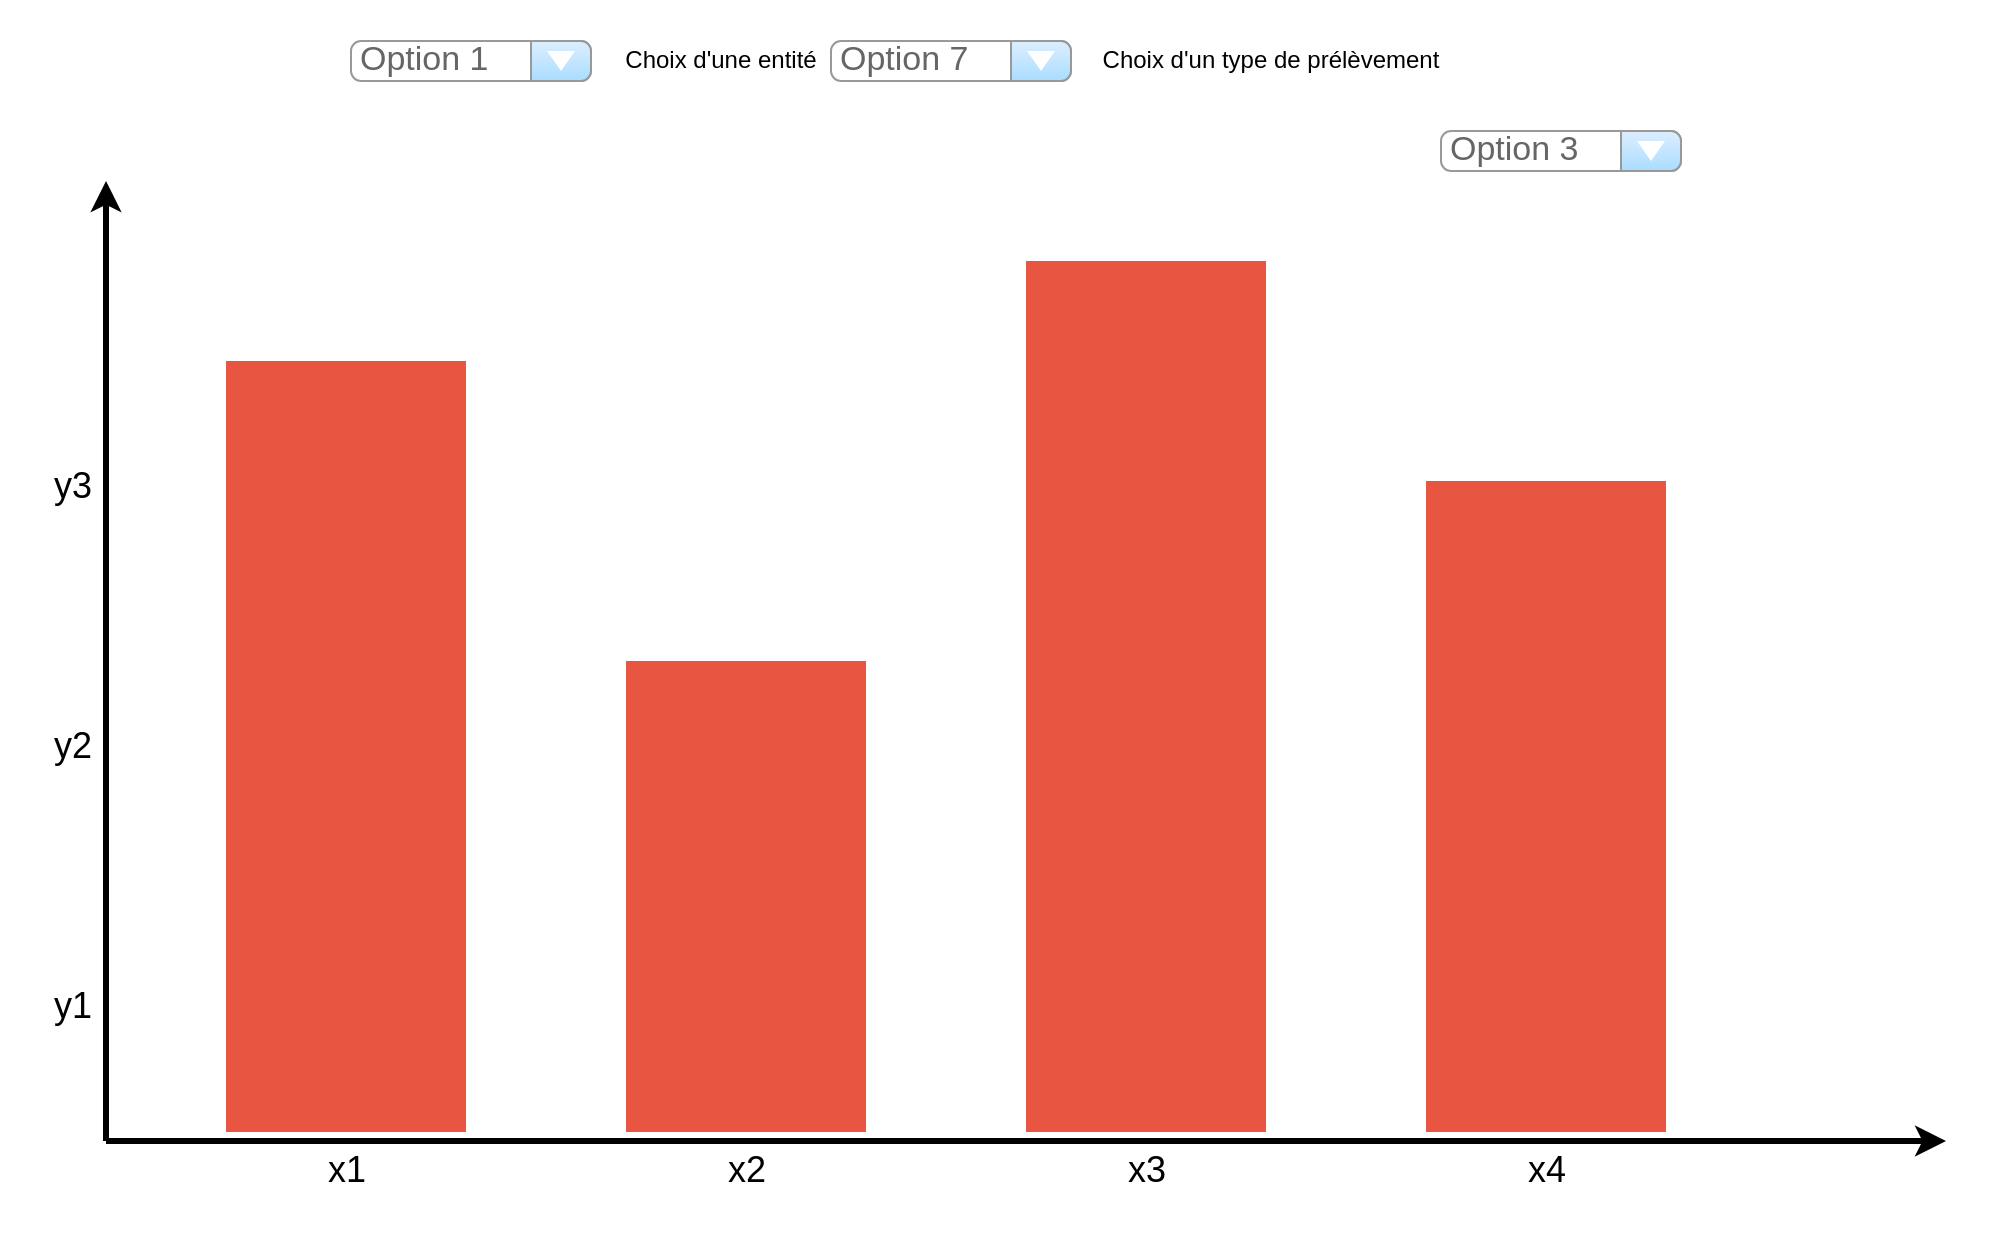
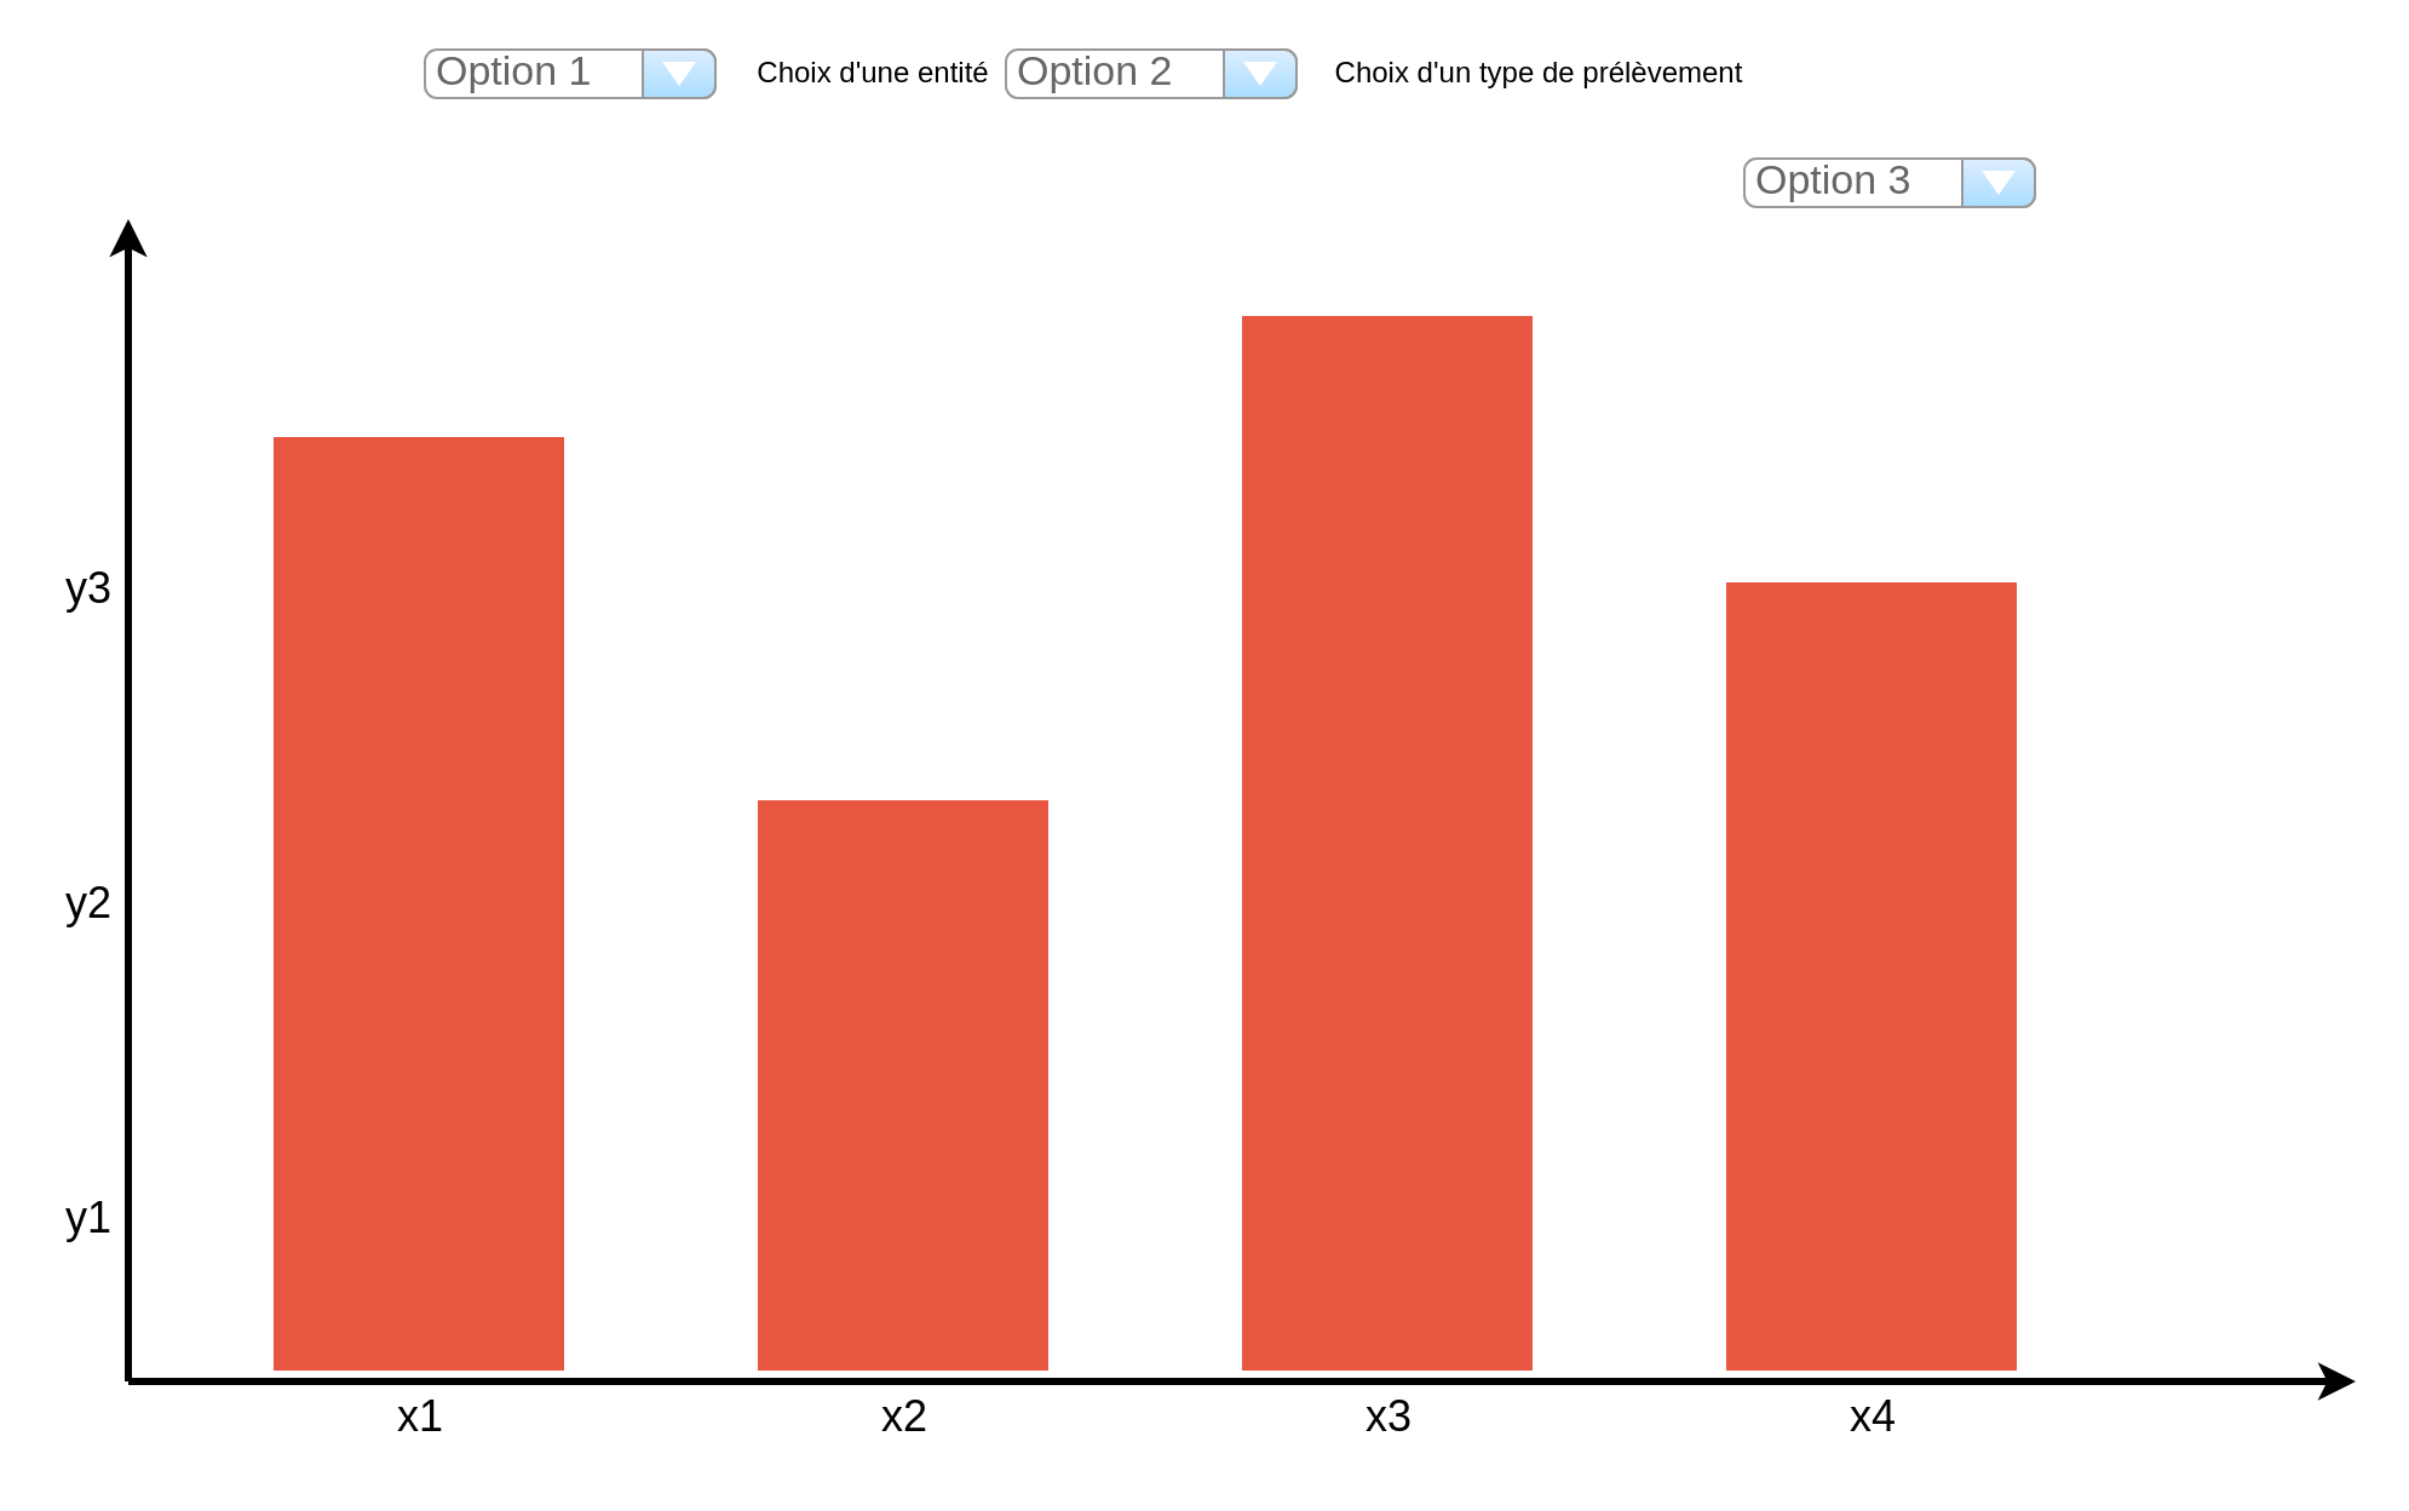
  <mxCell id="0" />
  <mxCell id="1" parent="0" />
  <mxCell id="2" value="" style="edgeStyle=none;html=1;fontColor=#000000;strokeWidth=3;strokeColor=#000000;" parent="1" edge="1"><mxGeometry width="100" height="100" relative="1" as="geometry"><mxPoint x="52.5" y="570" as="sourcePoint" /><mxPoint x="52.5" y="90" as="targetPoint" /></mxGeometry></mxCell>
  <mxCell id="3" value="" style="whiteSpace=wrap;fillColor=#E85642;gradientColor=none;gradientDirection=east;strokeColor=none;html=1;fontColor=#23445d;" parent="1" vertex="1"><mxGeometry x="112.5" y="180" width="120" height="385.5" as="geometry" /></mxCell>
  <mxCell id="4" value="" style="whiteSpace=wrap;fillColor=#E85642;gradientColor=none;gradientDirection=east;strokeColor=none;html=1;fontColor=#23445d;" parent="1" vertex="1"><mxGeometry x="312.5" y="330" width="120" height="235.5" as="geometry" /></mxCell>
  <mxCell id="5" value="" style="whiteSpace=wrap;fillColor=#E85642;gradientColor=none;gradientDirection=east;strokeColor=none;html=1;fontColor=#23445d;" parent="1" vertex="1"><mxGeometry x="512.5" y="130" width="120" height="435.5" as="geometry" /></mxCell>
  <mxCell id="6" value="" style="edgeStyle=none;html=1;fontColor=#000000;strokeWidth=3;strokeColor=#000000;" parent="1" edge="1"><mxGeometry width="100" height="100" relative="1" as="geometry"><mxPoint x="52.5" y="570" as="sourcePoint" /><mxPoint x="972.5" y="570" as="targetPoint" /></mxGeometry></mxCell>
  <mxCell id="7" value="x1" style="text;spacingTop=-5;align=center;verticalAlign=middle;fontStyle=0;html=1;fontSize=18;points=[];strokeColor=none;" parent="1" vertex="1"><mxGeometry x="112.5" y="572" width="120" height="30" as="geometry" /></mxCell>
  <mxCell id="8" value="x2" style="text;spacingTop=-5;align=center;verticalAlign=middle;fontStyle=0;html=1;fontSize=18;points=[];strokeColor=none;" parent="1" vertex="1"><mxGeometry x="312.5" y="572" width="120" height="30" as="geometry" /></mxCell>
  <mxCell id="9" value="x3" style="text;spacingTop=-5;align=center;verticalAlign=middle;fontStyle=0;html=1;fontSize=18;points=[];strokeColor=none;" parent="1" vertex="1"><mxGeometry x="512.5" y="572" width="120" height="30" as="geometry" /></mxCell>
  <mxCell id="10" value="y1" style="text;spacingTop=-5;align=center;verticalAlign=middle;fontStyle=0;html=1;fontSize=18;points=[]" parent="1" vertex="1"><mxGeometry x="20.5" y="440" width="30" height="130.0" as="geometry" /></mxCell>
  <mxCell id="11" value="y2" style="text;spacingTop=-5;align=center;verticalAlign=middle;fontStyle=0;html=1;fontSize=18;points=[]" parent="1" vertex="1"><mxGeometry x="20.5" y="310" width="30" height="130.0" as="geometry" /></mxCell>
  <mxCell id="12" value="y3" style="text;spacingTop=-5;align=center;verticalAlign=middle;fontStyle=0;html=1;fontSize=18;points=[]" parent="1" vertex="1"><mxGeometry x="20.5" y="180" width="30" height="130.0" as="geometry" /></mxCell>
  <mxCell id="13" value="" style="whiteSpace=wrap;fillColor=#E85642;gradientColor=none;gradientDirection=east;strokeColor=none;html=1;fontColor=#23445d;" parent="1" vertex="1"><mxGeometry x="712.5" y="240" width="120" height="325.5" as="geometry" /></mxCell>
  <mxCell id="14" value="x4" style="text;spacingTop=-5;align=center;verticalAlign=middle;fontStyle=0;html=1;fontSize=18;points=[];strokeColor=none;" parent="1" vertex="1"><mxGeometry x="712.5" y="572" width="120" height="30" as="geometry" /></mxCell>
  <mxCell id="15" value="Option 1" style="strokeWidth=1;shadow=0;dashed=0;align=center;html=1;shape=mxgraph.mockup.forms.comboBox;strokeColor=#999999;fillColor=#ddeeff;align=left;fillColor2=#aaddff;mainText=;fontColor=#666666;fontSize=17;spacingLeft=3;" vertex="1" parent="1"><mxGeometry x="175" y="20" width="120" height="20" as="geometry" /></mxCell>
  <mxCell id="16" value="Choix d'une entité" style="text;html=1;align=center;verticalAlign=middle;resizable=0;points=[];autosize=1;" vertex="1" parent="1"><mxGeometry x="305" y="20" width="110" height="20" as="geometry" /></mxCell>
  <mxCell id="17" value="Choix d'un type de prélèvement" style="text;html=1;align=center;verticalAlign=middle;resizable=0;points=[];autosize=1;" vertex="1" parent="1"><mxGeometry x="545" y="20" width="180" height="20" as="geometry" /></mxCell>
- <mxCell id="18" value="Option 7" style="strokeWidth=1;shadow=0;dashed=0;align=center;html=1;shape=mxgraph.mockup.forms.comboBox;strokeColor=#999999;fillColor=#ddeeff;align=left;fillColor2=#aaddff;mainText=;fontColor=#666666;fontSize=17;spacingLeft=3;" vertex="1" parent="1"><mxGeometry x="415" y="20" width="120" height="20" as="geometry" /></mxCell>
+ <mxCell id="18" value="Option 2" style="strokeWidth=1;shadow=0;dashed=0;align=center;html=1;shape=mxgraph.mockup.forms.comboBox;strokeColor=#999999;fillColor=#ddeeff;align=left;fillColor2=#aaddff;mainText=;fontColor=#666666;fontSize=17;spacingLeft=3;" vertex="1" parent="1"><mxGeometry x="415" y="20" width="120" height="20" as="geometry" /></mxCell>
  <mxCell id="19" value="Option 3" style="strokeWidth=1;shadow=0;dashed=0;align=center;html=1;shape=mxgraph.mockup.forms.comboBox;strokeColor=#999999;fillColor=#ddeeff;align=left;fillColor2=#aaddff;mainText=;fontColor=#666666;fontSize=17;spacingLeft=3;" vertex="1" parent="1"><mxGeometry x="720" y="65" width="120" height="20" as="geometry" /></mxCell>
